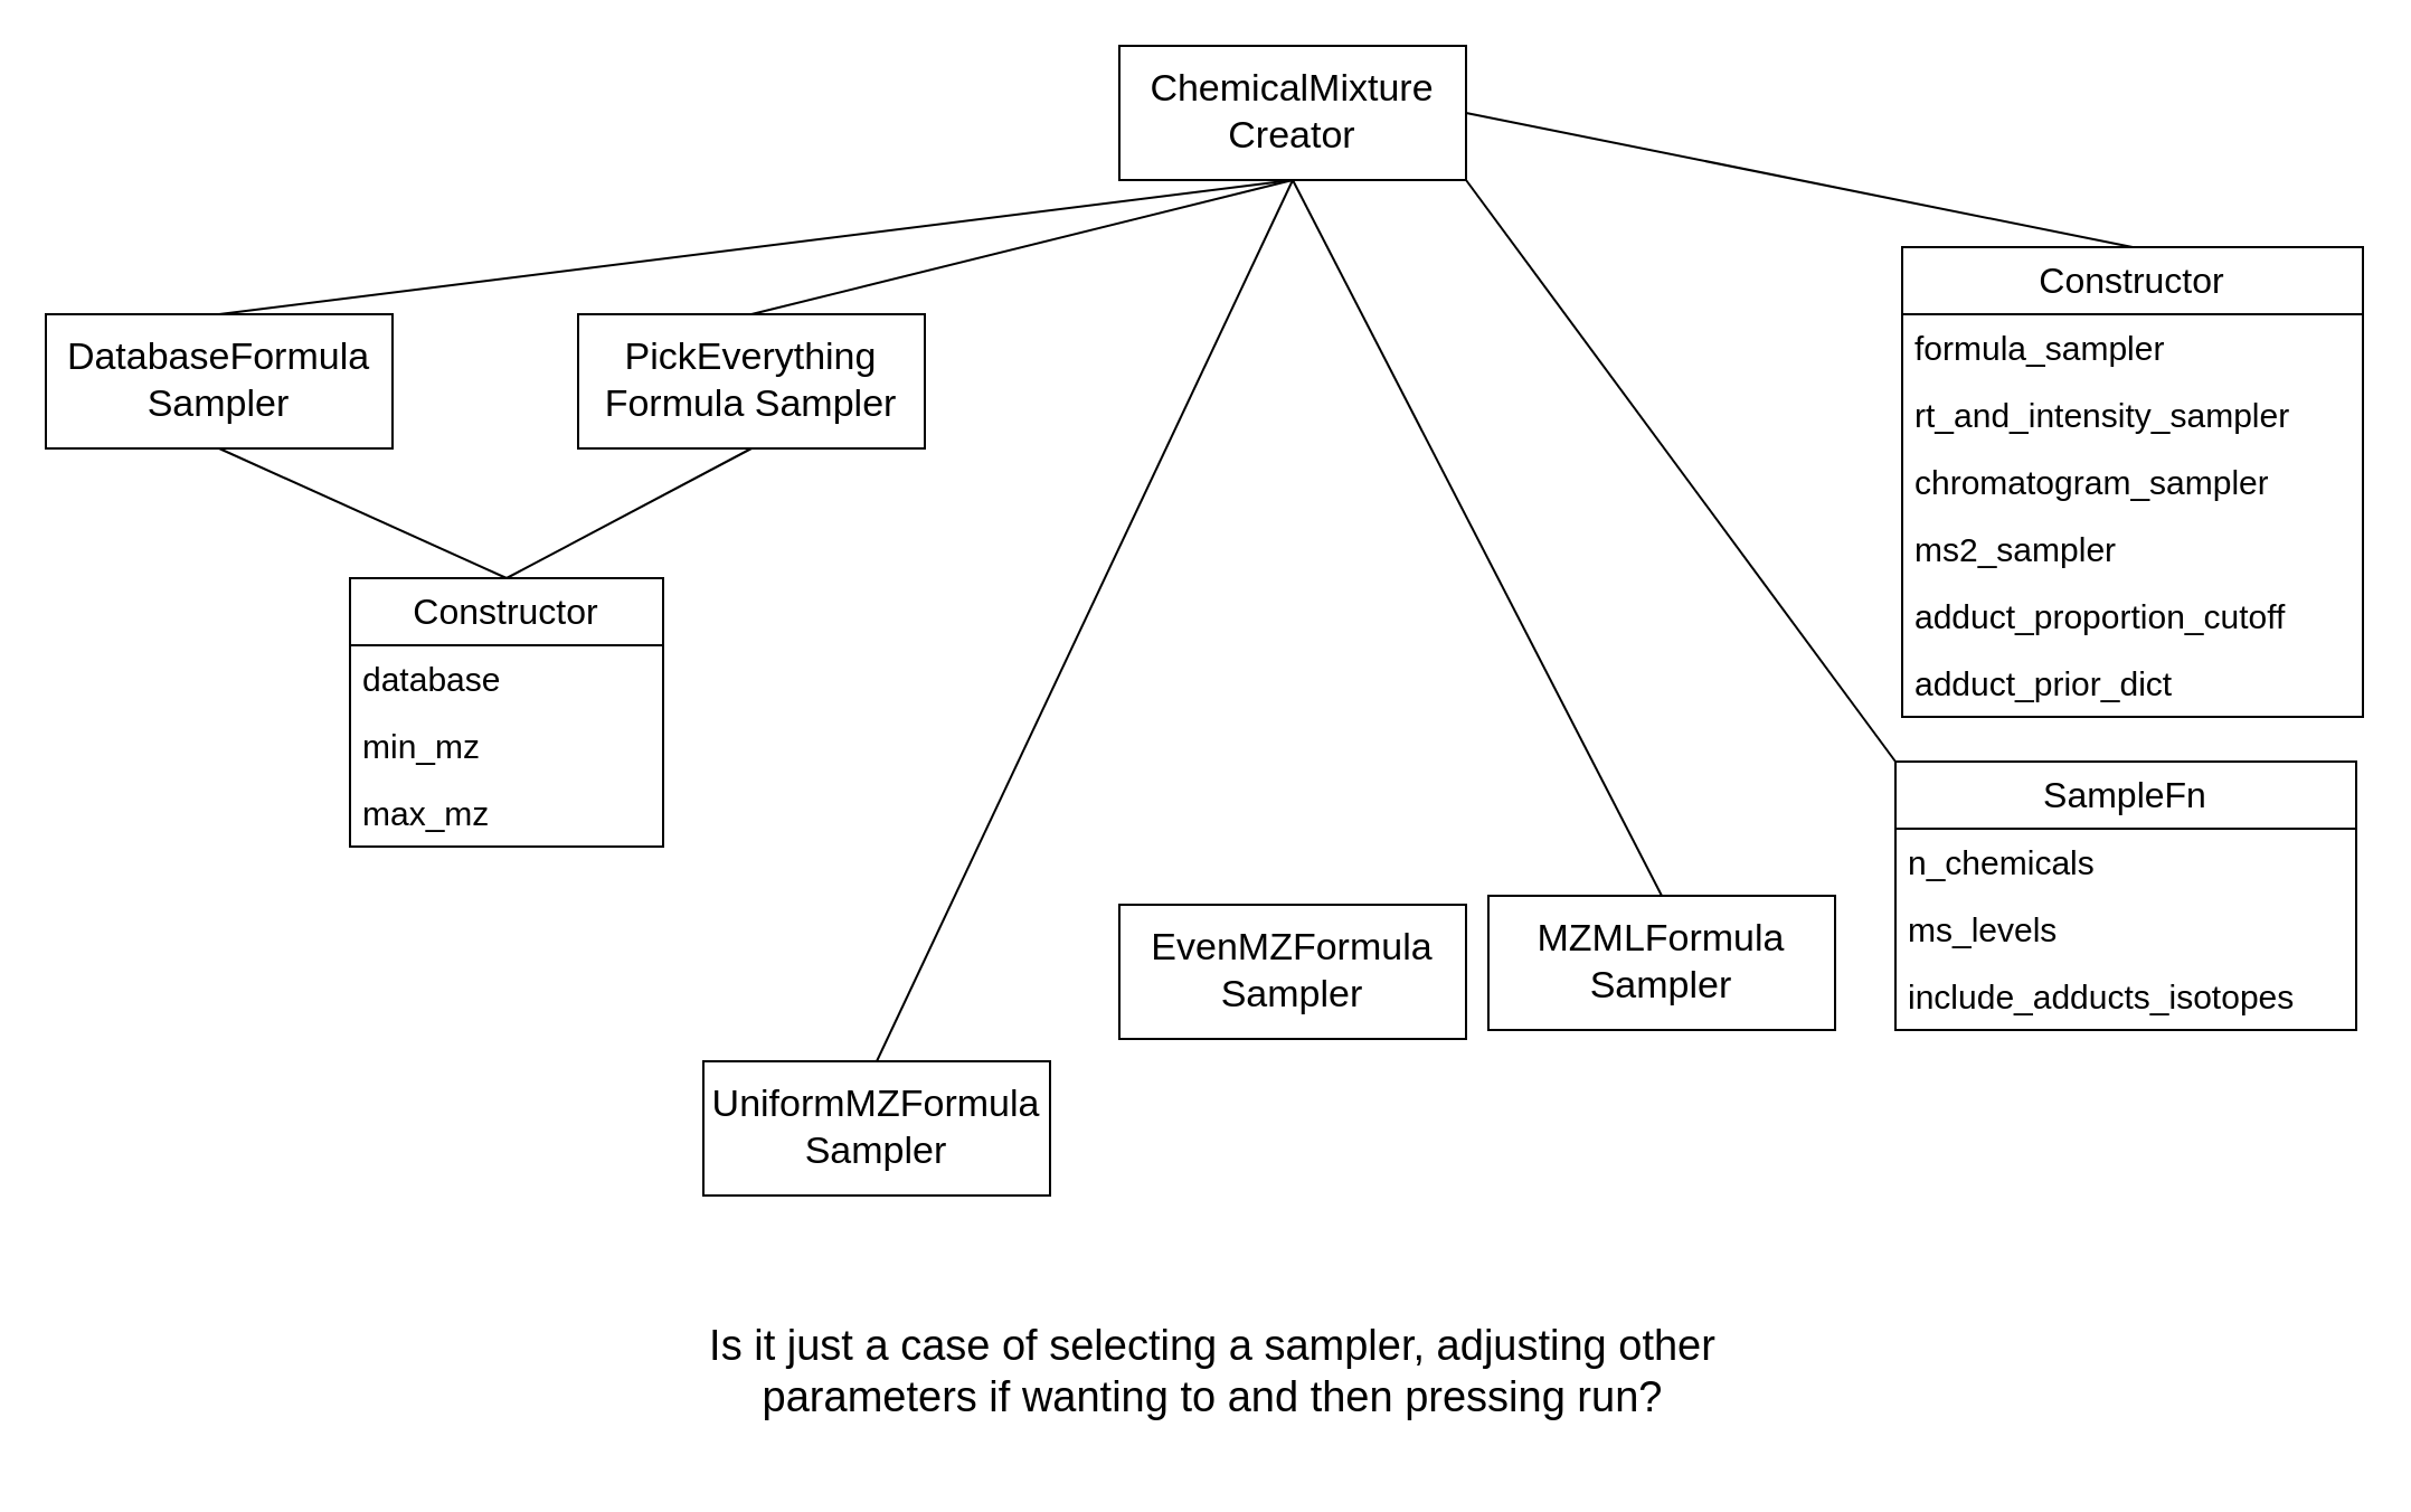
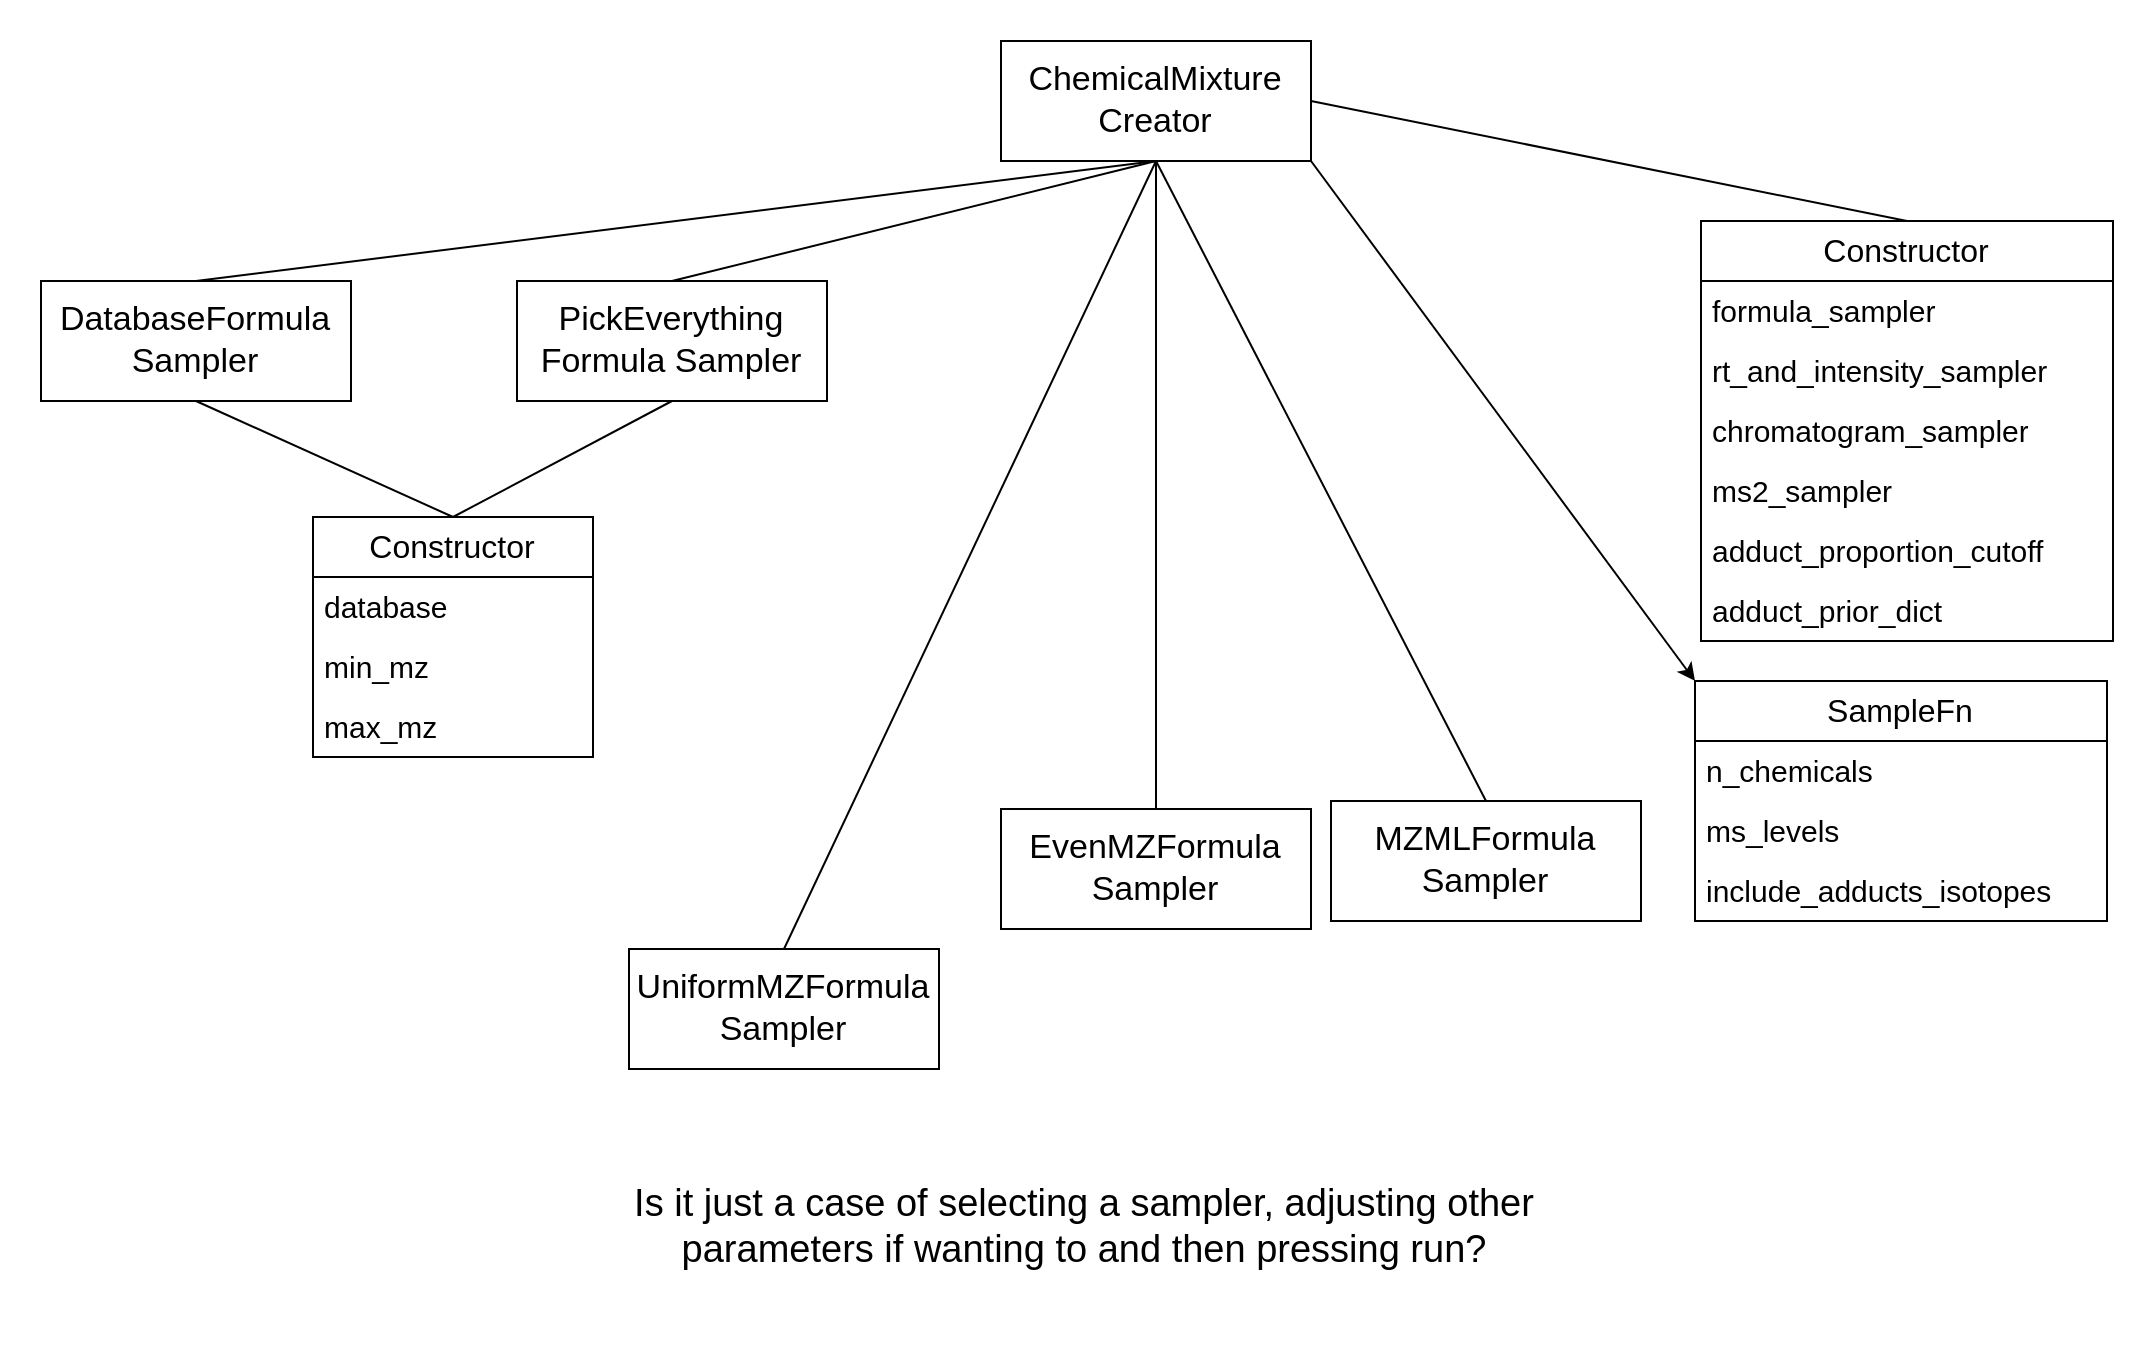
  <mxCell id="0" />
  <mxCell id="1" parent="0" />
  <mxCell id="2" value="ChemicalMixture&lt;br&gt;Creator" style="rounded=0;whiteSpace=wrap;html=1;fontSize=17;" vertex="1" parent="1"><mxGeometry x="500" y="20" width="155" height="60" as="geometry" /></mxCell>
  <mxCell id="3" value="EvenMZFormula&lt;br&gt;Sampler" style="rounded=0;whiteSpace=wrap;html=1;fontSize=17;" vertex="1" parent="1"><mxGeometry x="500" y="404" width="155" height="60" as="geometry" /></mxCell>
  <mxCell id="4" value="PickEverything&lt;br&gt;Formula Sampler" style="rounded=0;whiteSpace=wrap;html=1;fontSize=17;" vertex="1" parent="1"><mxGeometry x="258" y="140" width="155" height="60" as="geometry" /></mxCell>
  <mxCell id="5" value="UniformMZFormula&lt;br&gt;Sampler" style="rounded=0;whiteSpace=wrap;html=1;fontSize=17;" vertex="1" parent="1"><mxGeometry x="314" y="474" width="155" height="60" as="geometry" /></mxCell>
  <mxCell id="6" value="DatabaseFormula&lt;br&gt;Sampler" style="rounded=0;whiteSpace=wrap;html=1;fontSize=17;" vertex="1" parent="1"><mxGeometry x="20" y="140" width="155" height="60" as="geometry" /></mxCell>
  <mxCell id="7" value="MZMLFormula&lt;br&gt;Sampler" style="rounded=0;whiteSpace=wrap;html=1;fontSize=17;" vertex="1" parent="1"><mxGeometry x="665" y="400" width="155" height="60" as="geometry" /></mxCell>
  <mxCell id="8" value="&lt;font style=&quot;font-size: 16px;&quot;&gt;Constructor&lt;/font&gt;" style="swimlane;fontStyle=0;childLayout=stackLayout;horizontal=1;startSize=30;horizontalStack=0;resizeParent=1;resizeParentMax=0;resizeLast=0;collapsible=1;marginBottom=0;whiteSpace=wrap;html=1;" vertex="1" parent="1"><mxGeometry x="850" y="110" width="206" height="210" as="geometry" /></mxCell>
  <mxCell id="9" value="formula_sampler" style="text;strokeColor=none;fillColor=none;align=left;verticalAlign=middle;spacingLeft=4;spacingRight=4;overflow=hidden;points=[[0,0.5],[1,0.5]];portConstraint=eastwest;rotatable=0;whiteSpace=wrap;html=1;fontSize=15;" vertex="1" parent="8"><mxGeometry y="30" width="206" height="30" as="geometry" /></mxCell>
  <mxCell id="10" value="rt_and_intensity_sampler" style="text;strokeColor=none;fillColor=none;align=left;verticalAlign=middle;spacingLeft=4;spacingRight=4;overflow=hidden;points=[[0,0.5],[1,0.5]];portConstraint=eastwest;rotatable=0;whiteSpace=wrap;html=1;fontSize=15;" vertex="1" parent="8"><mxGeometry y="60" width="206" height="30" as="geometry" /></mxCell>
  <mxCell id="11" value="chromatogram_sampler" style="text;strokeColor=none;fillColor=none;align=left;verticalAlign=middle;spacingLeft=4;spacingRight=4;overflow=hidden;points=[[0,0.5],[1,0.5]];portConstraint=eastwest;rotatable=0;whiteSpace=wrap;html=1;fontSize=15;" vertex="1" parent="8"><mxGeometry y="90" width="206" height="30" as="geometry" /></mxCell>
  <mxCell id="12" value="ms2_sampler" style="text;strokeColor=none;fillColor=none;align=left;verticalAlign=middle;spacingLeft=4;spacingRight=4;overflow=hidden;points=[[0,0.5],[1,0.5]];portConstraint=eastwest;rotatable=0;whiteSpace=wrap;html=1;fontSize=15;" vertex="1" parent="8"><mxGeometry y="120" width="206" height="30" as="geometry" /></mxCell>
  <mxCell id="13" value="adduct_proportion_cutoff" style="text;strokeColor=none;fillColor=none;align=left;verticalAlign=middle;spacingLeft=4;spacingRight=4;overflow=hidden;points=[[0,0.5],[1,0.5]];portConstraint=eastwest;rotatable=0;whiteSpace=wrap;html=1;fontSize=15;" vertex="1" parent="8"><mxGeometry y="150" width="206" height="30" as="geometry" /></mxCell>
  <mxCell id="14" value="adduct_prior_dict" style="text;strokeColor=none;fillColor=none;align=left;verticalAlign=middle;spacingLeft=4;spacingRight=4;overflow=hidden;points=[[0,0.5],[1,0.5]];portConstraint=eastwest;rotatable=0;whiteSpace=wrap;html=1;fontSize=15;" vertex="1" parent="8"><mxGeometry y="180" width="206" height="30" as="geometry" /></mxCell>
  <mxCell id="15" value="&lt;font style=&quot;font-size: 16px;&quot;&gt;Constructor&lt;/font&gt;" style="swimlane;fontStyle=0;childLayout=stackLayout;horizontal=1;startSize=30;horizontalStack=0;resizeParent=1;resizeParentMax=0;resizeLast=0;collapsible=1;marginBottom=0;whiteSpace=wrap;html=1;" vertex="1" parent="1"><mxGeometry x="156" y="258" width="140" height="120" as="geometry" /></mxCell>
  <mxCell id="16" value="database" style="text;strokeColor=none;fillColor=none;align=left;verticalAlign=middle;spacingLeft=4;spacingRight=4;overflow=hidden;points=[[0,0.5],[1,0.5]];portConstraint=eastwest;rotatable=0;whiteSpace=wrap;html=1;fontSize=15;" vertex="1" parent="15"><mxGeometry y="30" width="140" height="30" as="geometry" /></mxCell>
  <mxCell id="17" value="min_mz" style="text;strokeColor=none;fillColor=none;align=left;verticalAlign=middle;spacingLeft=4;spacingRight=4;overflow=hidden;points=[[0,0.5],[1,0.5]];portConstraint=eastwest;rotatable=0;whiteSpace=wrap;html=1;fontSize=15;" vertex="1" parent="15"><mxGeometry y="60" width="140" height="30" as="geometry" /></mxCell>
  <mxCell id="18" value="max_mz" style="text;strokeColor=none;fillColor=none;align=left;verticalAlign=middle;spacingLeft=4;spacingRight=4;overflow=hidden;points=[[0,0.5],[1,0.5]];portConstraint=eastwest;rotatable=0;whiteSpace=wrap;html=1;fontSize=15;" vertex="1" parent="15"><mxGeometry y="90" width="140" height="30" as="geometry" /></mxCell>
  <mxCell id="19" value="" style="endArrow=none;html=1;rounded=0;entryX=0.5;entryY=1;entryDx=0;entryDy=0;exitX=0.5;exitY=0;exitDx=0;exitDy=0;" edge="1" parent="1" source="6" target="2"><mxGeometry width="50" height="50" relative="1" as="geometry"><mxPoint x="520" y="250" as="sourcePoint" /><mxPoint x="570" y="200" as="targetPoint" /></mxGeometry></mxCell>
  <mxCell id="20" value="" style="endArrow=none;html=1;rounded=0;entryX=0.5;entryY=1;entryDx=0;entryDy=0;exitX=0.5;exitY=0;exitDx=0;exitDy=0;" edge="1" parent="1" source="5" target="2"><mxGeometry width="50" height="50" relative="1" as="geometry"><mxPoint x="520" y="250" as="sourcePoint" /><mxPoint x="570" y="200" as="targetPoint" /></mxGeometry></mxCell>
  <mxCell id="21" value="" style="endArrow=none;html=1;rounded=0;entryX=0.5;entryY=1;entryDx=0;entryDy=0;exitX=0.5;exitY=0;exitDx=0;exitDy=0;" edge="1" parent="1" source="4" target="2"><mxGeometry width="50" height="50" relative="1" as="geometry"><mxPoint x="500" y="280" as="sourcePoint" /><mxPoint x="557.5" y="110" as="targetPoint" /></mxGeometry></mxCell>
+ <mxCell id="22" value="" style="endArrow=none;html=1;rounded=0;entryX=0.5;entryY=1;entryDx=0;entryDy=0;exitX=0.5;exitY=0;exitDx=0;exitDy=0;" edge="1" parent="1" source="3" target="2"><mxGeometry width="50" height="50" relative="1" as="geometry"><mxPoint x="520" y="250" as="sourcePoint" /><mxPoint x="570" y="200" as="targetPoint" /></mxGeometry></mxCell>
  <mxCell id="23" value="" style="endArrow=none;html=1;rounded=0;entryX=0.5;entryY=1;entryDx=0;entryDy=0;exitX=0.5;exitY=0;exitDx=0;exitDy=0;" edge="1" parent="1" source="7" target="2"><mxGeometry width="50" height="50" relative="1" as="geometry"><mxPoint x="520" y="250" as="sourcePoint" /><mxPoint x="570" y="200" as="targetPoint" /></mxGeometry></mxCell>
  <mxCell id="24" value="" style="endArrow=none;html=1;rounded=0;entryX=0.5;entryY=1;entryDx=0;entryDy=0;exitX=0.5;exitY=0;exitDx=0;exitDy=0;" edge="1" parent="1" source="15" target="6"><mxGeometry width="50" height="50" relative="1" as="geometry"><mxPoint x="520" y="250" as="sourcePoint" /><mxPoint x="570" y="200" as="targetPoint" /></mxGeometry></mxCell>
  <mxCell id="25" value="" style="endArrow=none;html=1;rounded=0;exitX=0.5;exitY=0;exitDx=0;exitDy=0;entryX=1;entryY=0.5;entryDx=0;entryDy=0;" edge="1" parent="1" source="8" target="2"><mxGeometry width="50" height="50" relative="1" as="geometry"><mxPoint x="520" y="250" as="sourcePoint" /><mxPoint x="328" y="210" as="targetPoint" /></mxGeometry></mxCell>
  <mxCell id="26" value="" style="endArrow=none;html=1;rounded=0;entryX=0.5;entryY=1;entryDx=0;entryDy=0;exitX=0.5;exitY=0;exitDx=0;exitDy=0;" edge="1" parent="1" source="15" target="4"><mxGeometry width="50" height="50" relative="1" as="geometry"><mxPoint x="520" y="250" as="sourcePoint" /><mxPoint x="570" y="200" as="targetPoint" /></mxGeometry></mxCell>
  <mxCell id="27" value="&lt;font style=&quot;font-size: 16px;&quot;&gt;SampleFn&lt;/font&gt;" style="swimlane;fontStyle=0;childLayout=stackLayout;horizontal=1;startSize=30;horizontalStack=0;resizeParent=1;resizeParentMax=0;resizeLast=0;collapsible=1;marginBottom=0;whiteSpace=wrap;html=1;" vertex="1" parent="1"><mxGeometry x="847" y="340" width="206" height="120" as="geometry" /></mxCell>
  <mxCell id="28" value="n_chemicals" style="text;strokeColor=none;fillColor=none;align=left;verticalAlign=middle;spacingLeft=4;spacingRight=4;overflow=hidden;points=[[0,0.5],[1,0.5]];portConstraint=eastwest;rotatable=0;whiteSpace=wrap;html=1;fontSize=15;" vertex="1" parent="27"><mxGeometry y="30" width="206" height="30" as="geometry" /></mxCell>
  <mxCell id="29" value="ms_levels" style="text;strokeColor=none;fillColor=none;align=left;verticalAlign=middle;spacingLeft=4;spacingRight=4;overflow=hidden;points=[[0,0.5],[1,0.5]];portConstraint=eastwest;rotatable=0;whiteSpace=wrap;html=1;fontSize=15;" vertex="1" parent="27"><mxGeometry y="60" width="206" height="30" as="geometry" /></mxCell>
  <mxCell id="30" value="include_adducts_isotopes" style="text;strokeColor=none;fillColor=none;align=left;verticalAlign=middle;spacingLeft=4;spacingRight=4;overflow=hidden;points=[[0,0.5],[1,0.5]];portConstraint=eastwest;rotatable=0;whiteSpace=wrap;html=1;fontSize=15;" vertex="1" parent="27"><mxGeometry y="90" width="206" height="30" as="geometry" /></mxCell>
- <mxCell id="31" value="" style="endArrow=none;html=1;rounded=0;entryX=0;entryY=0;entryDx=0;entryDy=0;exitX=1;exitY=1;exitDx=0;exitDy=0;" edge="1" parent="1" source="2" target="27"><mxGeometry width="50" height="50" relative="1" as="geometry"><mxPoint x="576" y="388" as="sourcePoint" /><mxPoint x="626" y="338" as="targetPoint" /></mxGeometry></mxCell>
+ <mxCell id="31" value="" style="endArrow=classic;html=1;rounded=0;entryX=0;entryY=0;entryDx=0;entryDy=0;exitX=1;exitY=1;exitDx=0;exitDy=0;" edge="1" parent="1" source="2" target="27"><mxGeometry width="50" height="50" relative="1" as="geometry"><mxPoint x="576" y="388" as="sourcePoint" /><mxPoint x="626" y="338" as="targetPoint" /></mxGeometry></mxCell>
  <mxCell id="32" value="Is it just a case of selecting a sampler, adjusting other&lt;br&gt;parameters if wanting to and then pressing run?" style="text;html=1;strokeColor=none;fillColor=none;align=center;verticalAlign=middle;whiteSpace=wrap;rounded=0;fontSize=19;" vertex="1" parent="1"><mxGeometry x="273" y="571" width="538" height="83" as="geometry" /></mxCell>
